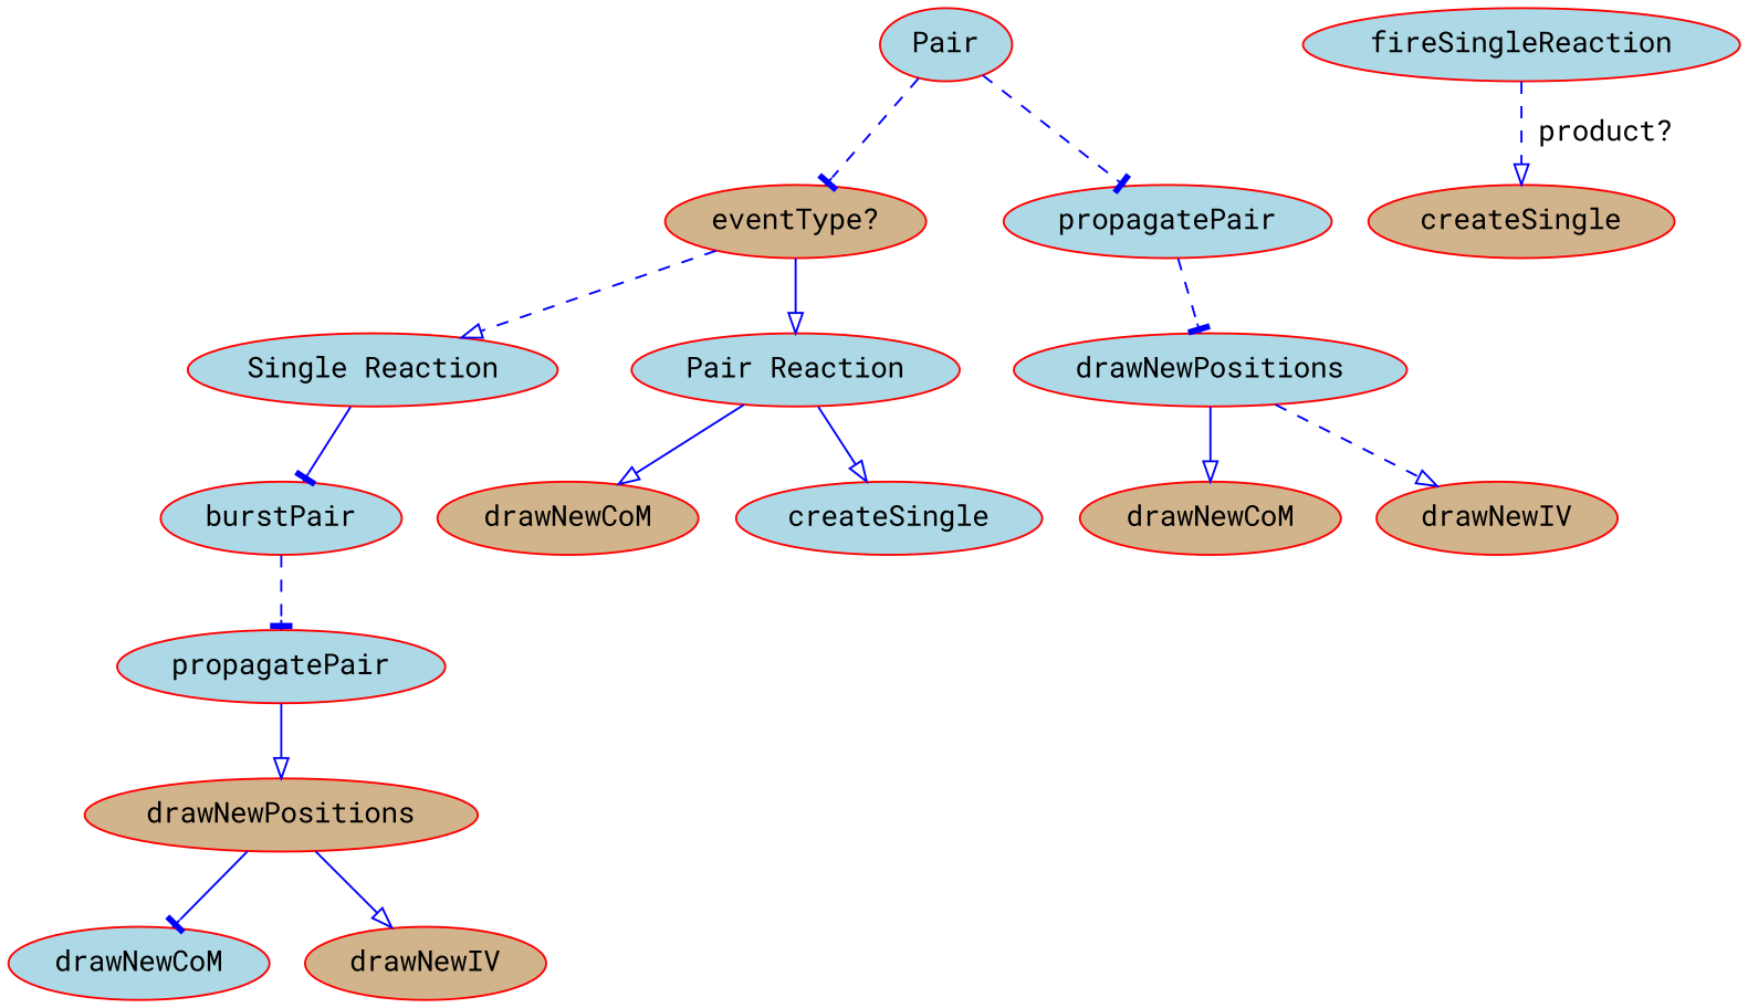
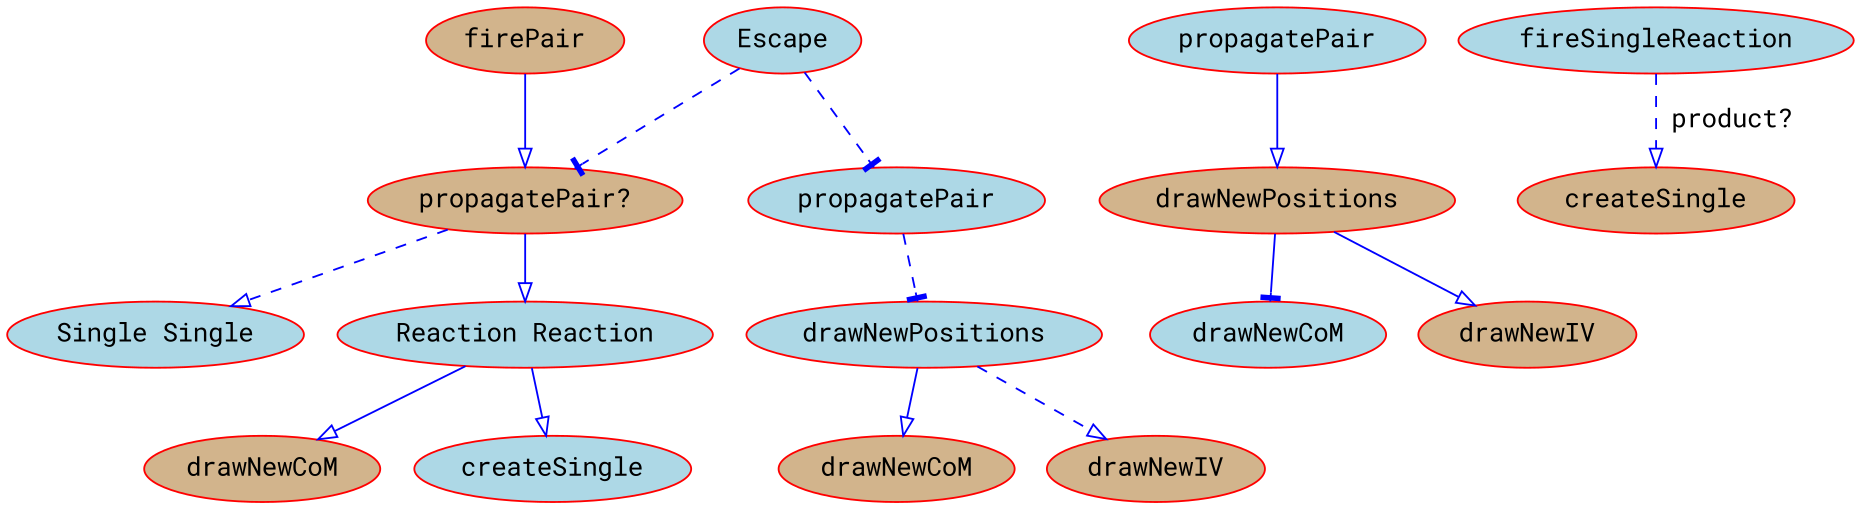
  digraph {
    fontname="Roboto Mono"
    node [color=red fillcolor=lightblue fontname="Roboto Mono" style=filled]
    edge [arrowhead=onormal color=blue fontname="Roboto Mono" style=solid]
-   "eventType?" [fillcolor=tan]
-   "Single Reaction"
-   "Pair Reaction"
-   burstPair
+   firePair [fillcolor=tan]
+   "eventType?" [fillcolor=tan label="propagatePair?"]
+   "Single Reaction" [label="Single Single"]
+   "Pair Reaction" [label="Reaction Reaction"]
    drawNewCoM [fillcolor=tan]
    n7 [label=createSingle]
-   Escape [label=Pair]
+   Escape
    n9 [label=propagatePair]
    n10 [label=propagatePair]
    createSingle [fillcolor=tan]
    fireSingleReaction
    n13 [label=drawNewPositions]
    n14 [fillcolor=tan label=drawNewPositions]
    n15 [label=drawNewCoM]
    n16 [fillcolor=tan label=drawNewIV]
    n17 [fillcolor=tan label=drawNewCoM]
    n18 [fillcolor=tan label=drawNewIV]
+   firePair -> "eventType?"
    "eventType?" -> "Single Reaction" [style=dashed]
    "eventType?" -> "Pair Reaction"
-   "Single Reaction" -> burstPair [arrowhead=tee]
    "Pair Reaction" -> drawNewCoM
    "Pair Reaction" -> n7
-   burstPair -> n10 [arrowhead=tee style=dashed]
    Escape -> "eventType?" [arrowhead=tee style=dashed]
    Escape -> n9 [arrowhead=tee style=dashed]
    n9 -> n13 [arrowhead=tee style=dashed]
    n10 -> n14
    fireSingleReaction -> createSingle [label=" product?" style=dashed]
    n13 -> n17
    n13 -> n18 [style=dashed]
    n14 -> n15 [arrowhead=tee]
    n14 -> n16
  }
